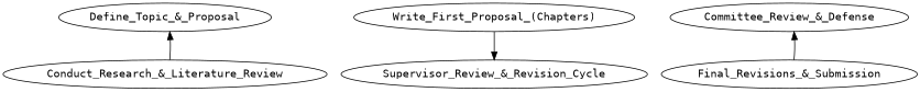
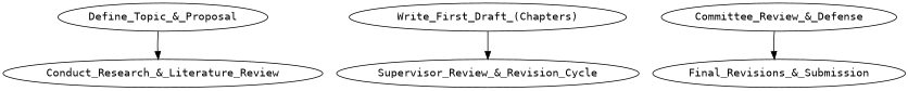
  digraph {
    fontname="DejaVu Sans Mono"
    node [fontname="DejaVu Sans Mono"]
    edge [fontname="DejaVu Sans Mono"]
    "Define_Topic_&_Proposal"
    "Conduct_Research_&_Literature_Review"
-   "Write_First_Draft_(Chapters)" [label="Write_First_Proposal_(Chapters)"]
+   "Write_First_Draft_(Chapters)"
    "Supervisor_Review_&_Revision_Cycle"
    "Committee_Review_&_Defense"
    "Final_Revisions_&_Submission"
-   "Conduct_Research_&_Literature_Review" -> "Define_Topic_&_Proposal"
+   "Define_Topic_&_Proposal" -> "Conduct_Research_&_Literature_Review"
    "Write_First_Draft_(Chapters)" -> "Supervisor_Review_&_Revision_Cycle"
-   "Final_Revisions_&_Submission" -> "Committee_Review_&_Defense"
+   "Committee_Review_&_Defense" -> "Final_Revisions_&_Submission"
  }
